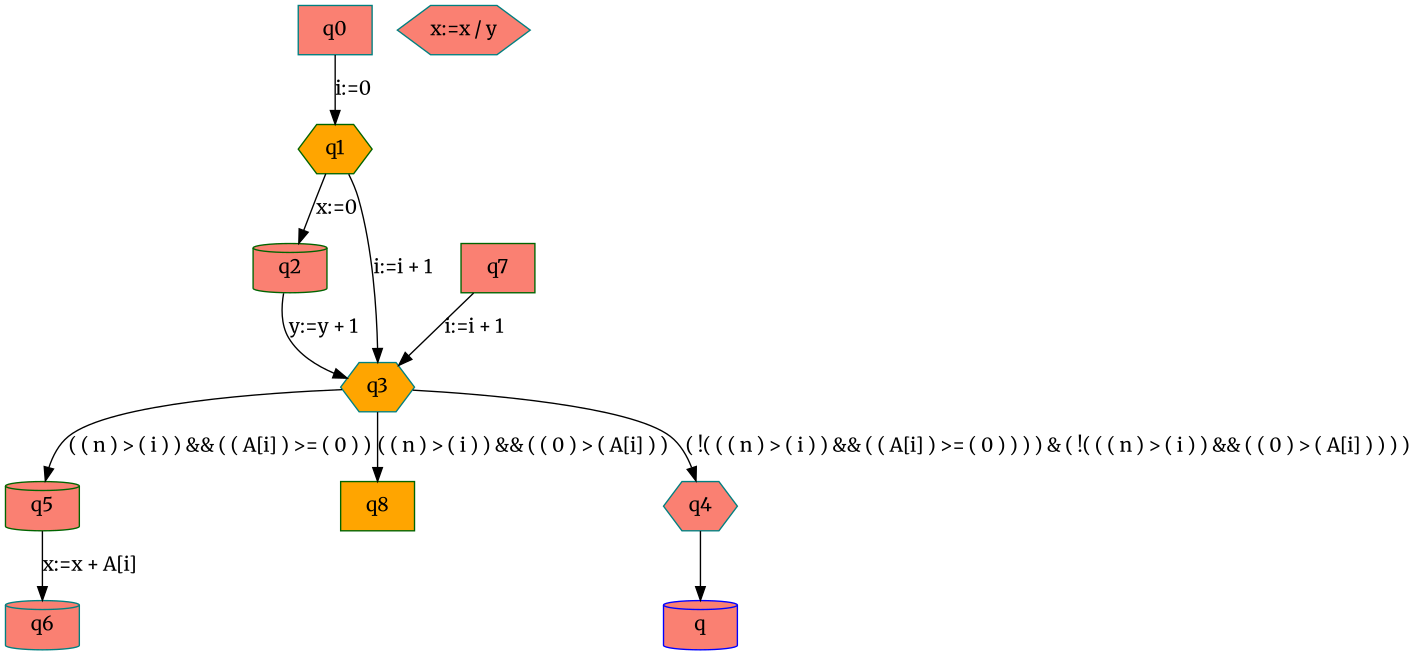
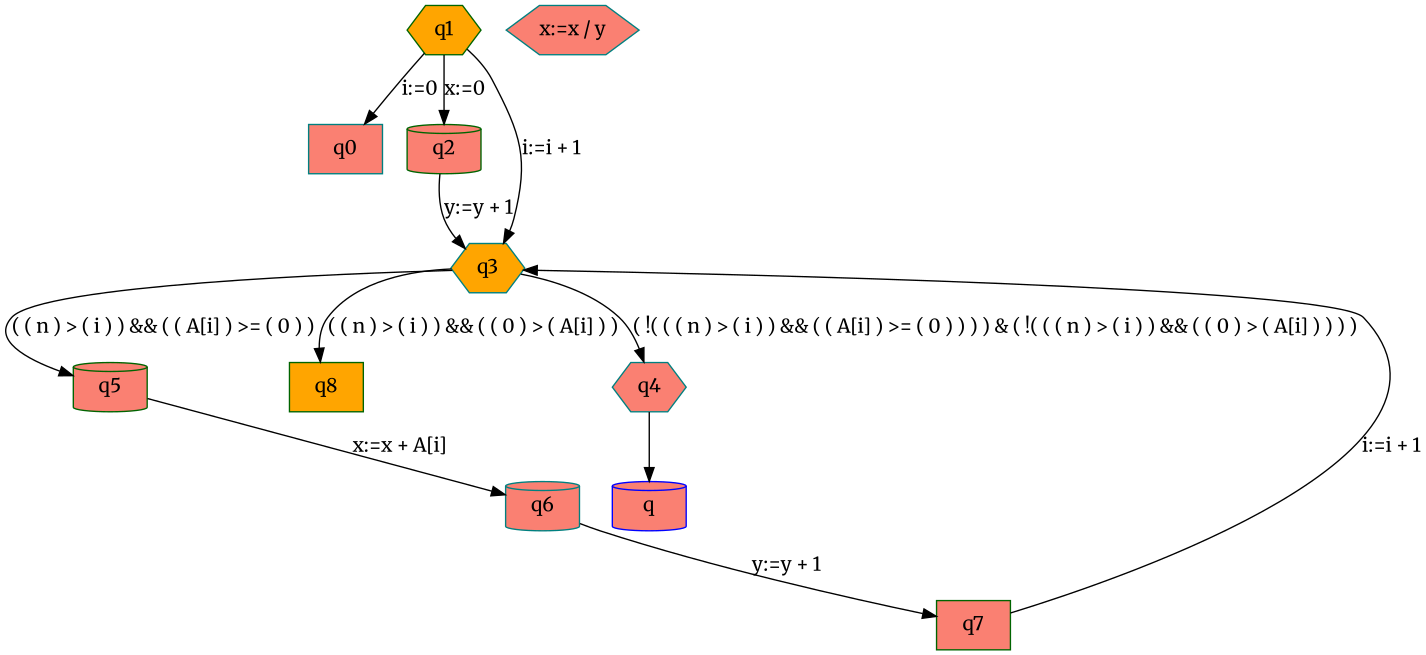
  digraph {
    fontname=Merriweather
    node [color=teal fillcolor=salmon fontname=Merriweather shape=hexagon style=filled]
    edge [fontname=Merriweather]
    q0 [shape=box]
    q1 [color=darkgreen fillcolor=orange]
    q2 [color=darkgreen shape=cylinder]
    q3 [fillcolor=orange]
    q5 [color=darkgreen shape=cylinder]
    q8 [color=darkgreen fillcolor=orange shape=box]
    q4
    q6 [shape=cylinder]
    q [color=blue shape=cylinder]
    q7 [color=darkgreen shape=box]
    n11 [label="x:=x / y"]
-   q0 -> q1 [label="i:=0"]
+   q1 -> q0 [label="i:=0"]
    q1 -> q2 [label="x:=0"]
    q1 -> q3 [label="i:=i + 1"]
    q2 -> q3 [label="y:=y + 1"]
    q3 -> q5 [label="( ( n ) > ( i ) ) && ( ( A[i] ) >= ( 0 ) )"]
    q3 -> q8 [label="( ( n ) > ( i ) ) && ( ( 0 ) > ( A[i] ) )"]
    q3 -> q4 [label="( !( ( ( n ) > ( i ) ) && ( ( A[i] ) >= ( 0 ) ) ) ) & ( !( ( ( n ) > ( i ) ) && ( ( 0 ) > ( A[i] ) ) ) )"]
    q5 -> q6 [label="x:=x + A[i]"]
    q4 -> q
+   q6 -> q7 [label="y:=y + 1"]
    q7 -> q3 [label="i:=i + 1"]
  }
